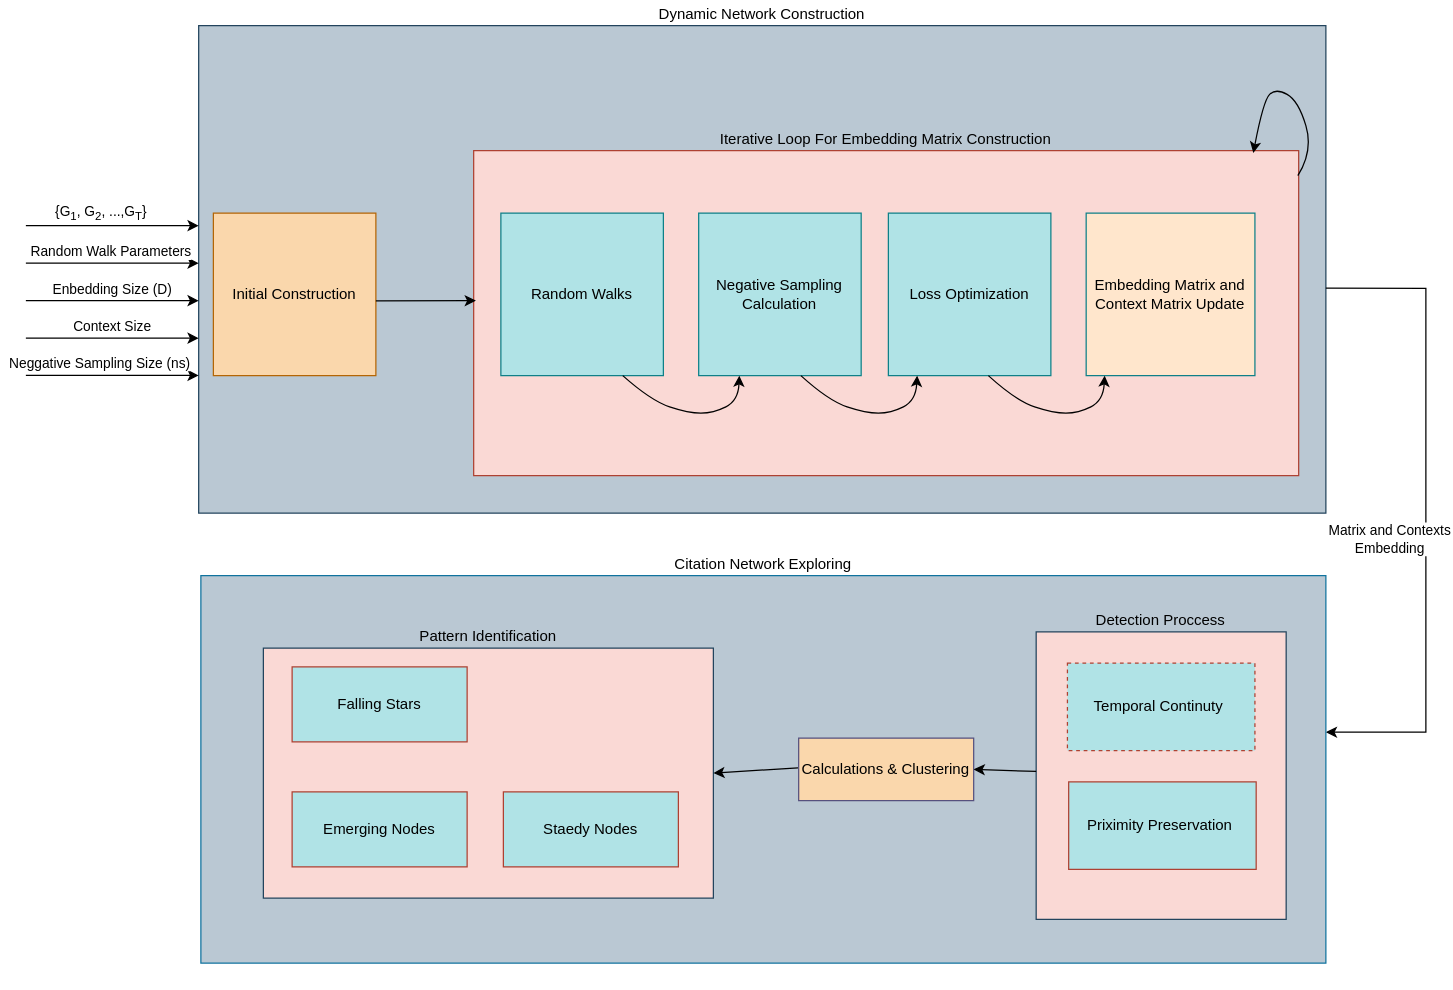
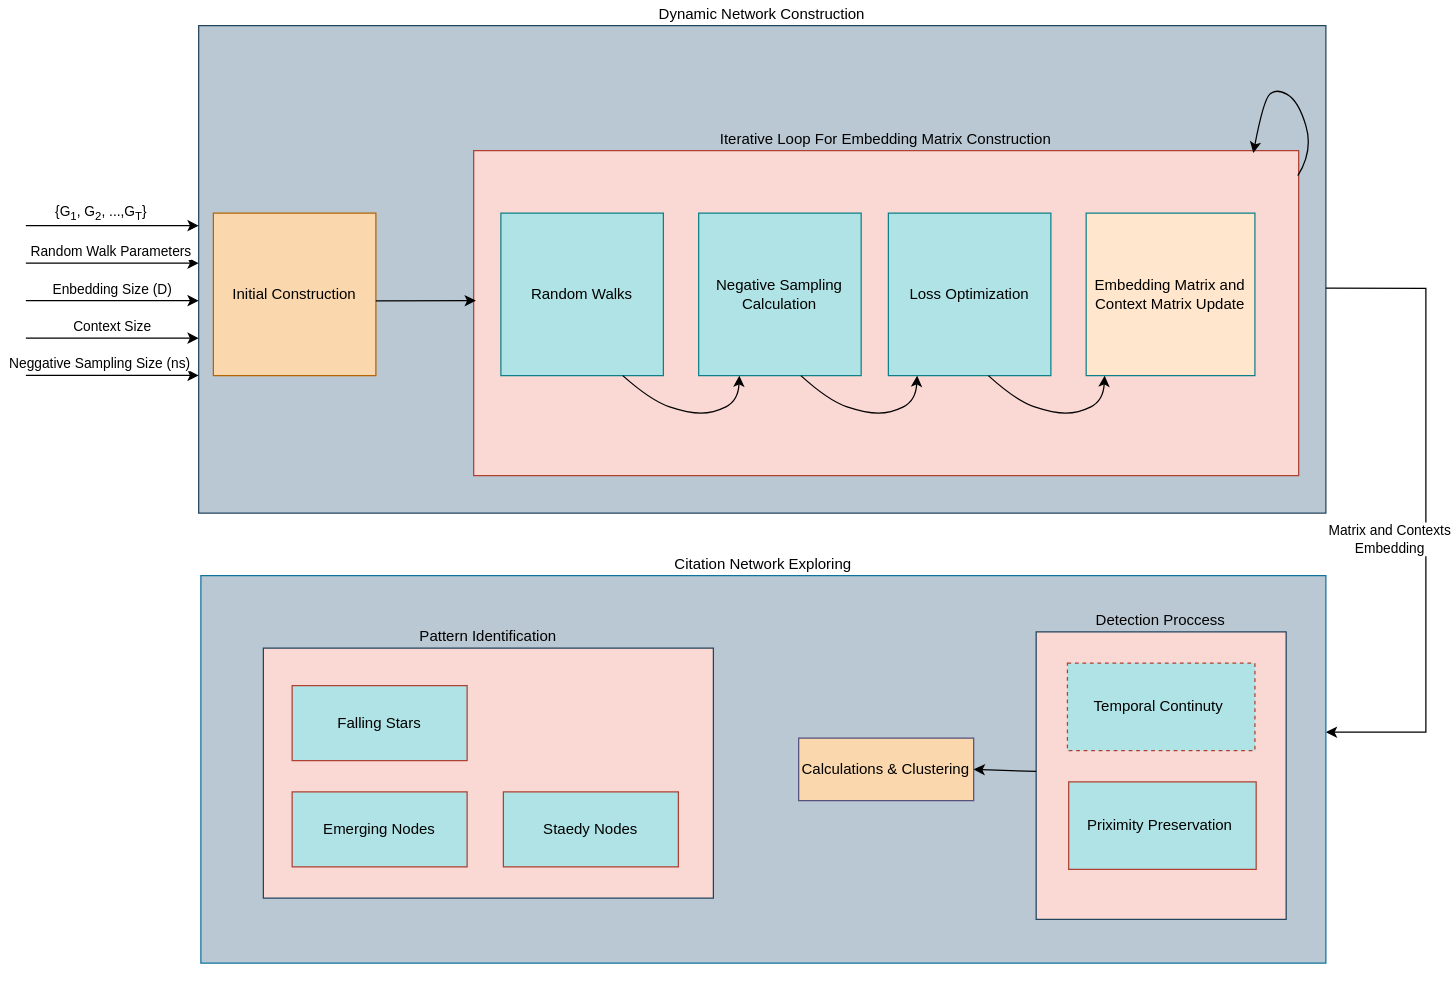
  <mxCell id="0" />
  <mxCell id="1" parent="0" />
  <mxCell id="2" value="Dynamic Network Construction" style="rounded=0;whiteSpace=wrap;html=1;labelPosition=center;verticalLabelPosition=top;align=center;verticalAlign=bottom;fillColor=#bac8d3;strokeColor=#23445d;" parent="1" vertex="1"><mxGeometry x="158.24" y="20" width="901.76" height="390" as="geometry" /></mxCell>
  <mxCell id="3" value="Iterative Loop For Embedding Matrix Construction" style="rounded=0;whiteSpace=wrap;html=1;labelPosition=center;verticalLabelPosition=top;align=center;verticalAlign=bottom;fillColor=#fad9d5;strokeColor=#ae4132;" parent="1" vertex="1"><mxGeometry x="378.24" y="120" width="660" height="260" as="geometry" /></mxCell>
  <mxCell id="4" value="Initial Construction" style="rounded=0;whiteSpace=wrap;html=1;fillColor=#fad7ac;strokeColor=#b46504;" parent="1" vertex="1"><mxGeometry x="170" y="170" width="130" height="130" as="geometry" /></mxCell>
  <mxCell id="5" value="Random Walks" style="rounded=0;whiteSpace=wrap;html=1;fillColor=#b0e3e6;strokeColor=#0e8088;" parent="1" vertex="1"><mxGeometry x="400" y="170" width="130" height="130" as="geometry" /></mxCell>
  <mxCell id="6" value="Negative Sampling Calculation" style="rounded=0;whiteSpace=wrap;html=1;fillColor=#b0e3e6;strokeColor=#0e8088;" parent="1" vertex="1"><mxGeometry x="558.24" y="170" width="130" height="130" as="geometry" /></mxCell>
  <mxCell id="7" value="" style="endArrow=classic;html=1;rounded=0;entryX=-0.002;entryY=0.308;entryDx=0;entryDy=0;entryPerimeter=0;" parent="1" edge="1"><mxGeometry width="50" height="50" relative="1" as="geometry"><mxPoint x="20" y="180.01" as="sourcePoint" /><mxPoint x="158.24" y="180" as="targetPoint" /></mxGeometry></mxCell>
  <mxCell id="8" value="&lt;span style=&quot;font-size:12.0pt;mso-bidi-font-size:11.0pt;line-height:107%;&lt;br/&gt;font-family:&amp;quot;Times New Roman&amp;quot;,serif;mso-ascii-theme-font:major-bidi;mso-fareast-font-family:&lt;br/&gt;Calibri;mso-hansi-theme-font:major-bidi;mso-bidi-font-family:Calibri;&lt;br/&gt;mso-font-kerning:0pt;mso-ligatures:none;mso-ansi-language:EN-US;mso-fareast-language:&lt;br/&gt;#0C00;mso-bidi-language:AR-SA&quot; lang=&quot;EN-US&quot;&gt;&lt;br/&gt; &lt;br/&gt; &lt;br/&gt;  &lt;br/&gt;  &lt;br/&gt;  &lt;br/&gt;  &lt;br/&gt;  &lt;br/&gt;  &lt;br/&gt;  &lt;br/&gt;  &lt;br/&gt;  &lt;br/&gt;  &lt;br/&gt;  &lt;br/&gt;  &lt;br/&gt; &lt;br/&gt; &lt;br/&gt; &lt;br/&gt;&lt;br/&gt; &lt;br/&gt;&lt;/span&gt;" style="edgeLabel;html=1;align=center;verticalAlign=middle;resizable=0;points=[];" parent="7" vertex="1" connectable="0"><mxGeometry x="-0.033" y="-1" relative="1" as="geometry"><mxPoint as="offset" /></mxGeometry></mxCell>
  <mxCell id="9" value="{G&lt;sub&gt;1&lt;/sub&gt;, G&lt;sub&gt;2&lt;/sub&gt;, ...,G&lt;sub&gt;T&lt;/sub&gt;}" style="edgeLabel;html=1;align=center;verticalAlign=middle;resizable=0;points=[];" parent="7" vertex="1" connectable="0"><mxGeometry x="-0.079" y="-1" relative="1" as="geometry"><mxPoint x="-5" y="-11" as="offset" /></mxGeometry></mxCell>
  <mxCell id="10" value="" style="endArrow=classic;html=1;rounded=0;entryX=-0.002;entryY=0.308;entryDx=0;entryDy=0;entryPerimeter=0;" parent="1" edge="1"><mxGeometry width="50" height="50" relative="1" as="geometry"><mxPoint x="20" y="210.01" as="sourcePoint" /><mxPoint x="158.24" y="210" as="targetPoint" /></mxGeometry></mxCell>
  <mxCell id="11" value="Random Walk Parameters" style="edgeLabel;html=1;align=center;verticalAlign=middle;resizable=0;points=[];" parent="10" vertex="1" connectable="0"><mxGeometry x="-0.189" y="2" relative="1" as="geometry"><mxPoint x="12" y="-8" as="offset" /></mxGeometry></mxCell>
  <mxCell id="12" value="" style="endArrow=classic;html=1;rounded=0;entryX=-0.002;entryY=0.308;entryDx=0;entryDy=0;entryPerimeter=0;" parent="1" edge="1"><mxGeometry width="50" height="50" relative="1" as="geometry"><mxPoint x="20" y="240.01" as="sourcePoint" /><mxPoint x="158.24" y="240" as="targetPoint" /></mxGeometry></mxCell>
  <mxCell id="13" value="Enbedding Size (D)" style="edgeLabel;html=1;align=center;verticalAlign=middle;resizable=0;points=[];" parent="12" vertex="1" connectable="0"><mxGeometry x="0.152" relative="1" as="geometry"><mxPoint x="-11" y="-10" as="offset" /></mxGeometry></mxCell>
  <mxCell id="14" value="" style="endArrow=classic;html=1;rounded=0;entryX=-0.002;entryY=0.308;entryDx=0;entryDy=0;entryPerimeter=0;" parent="1" edge="1"><mxGeometry width="50" height="50" relative="1" as="geometry"><mxPoint x="20" y="270.01" as="sourcePoint" /><mxPoint x="158.24" y="270" as="targetPoint" /></mxGeometry></mxCell>
  <mxCell id="15" value="Context Size" style="edgeLabel;html=1;align=center;verticalAlign=middle;resizable=0;points=[];" parent="14" vertex="1" connectable="0"><mxGeometry x="-0.421" y="-2" relative="1" as="geometry"><mxPoint x="28" y="-12" as="offset" /></mxGeometry></mxCell>
  <mxCell id="16" value="" style="endArrow=classic;html=1;rounded=0;entryX=-0.002;entryY=0.308;entryDx=0;entryDy=0;entryPerimeter=0;" parent="1" edge="1"><mxGeometry width="50" height="50" relative="1" as="geometry"><mxPoint x="20" y="299.81" as="sourcePoint" /><mxPoint x="158.24" y="299.8" as="targetPoint" /></mxGeometry></mxCell>
  <mxCell id="17" value="Neggative Sampling Size (ns)" style="edgeLabel;html=1;align=center;verticalAlign=middle;resizable=0;points=[];" parent="16" vertex="1" connectable="0"><mxGeometry x="0.036" y="2" relative="1" as="geometry"><mxPoint x="-13" y="-8" as="offset" /></mxGeometry></mxCell>
  <mxCell id="18" value="Loss Optimization" style="rounded=0;whiteSpace=wrap;html=1;fillColor=#b0e3e6;strokeColor=#0e8088;" parent="1" vertex="1"><mxGeometry x="710" y="170" width="130" height="130" as="geometry" /></mxCell>
  <mxCell id="19" value="Embedding Matrix and Context Matrix Update" style="rounded=0;whiteSpace=wrap;html=1;fillColor=#ffe6cc;strokeColor=#0e8088;" parent="1" vertex="1"><mxGeometry x="868.24" y="170" width="135" height="130" as="geometry" /></mxCell>
  <mxCell id="20" value="" style="endArrow=classic;html=1;rounded=0;exitX=1;exitY=0.54;exitDx=0;exitDy=0;exitPerimeter=0;" parent="1" source="4" edge="1"><mxGeometry width="50" height="50" relative="1" as="geometry"><mxPoint x="318.24" y="240.01" as="sourcePoint" /><mxPoint x="380" y="240" as="targetPoint" /></mxGeometry></mxCell>
  <mxCell id="21" value="&lt;span style=&quot;font-size:12.0pt;mso-bidi-font-size:11.0pt;line-height:107%;&lt;br/&gt;font-family:&amp;quot;Times New Roman&amp;quot;,serif;mso-ascii-theme-font:major-bidi;mso-fareast-font-family:&lt;br/&gt;Calibri;mso-hansi-theme-font:major-bidi;mso-bidi-font-family:Calibri;&lt;br/&gt;mso-font-kerning:0pt;mso-ligatures:none;mso-ansi-language:EN-US;mso-fareast-language:&lt;br/&gt;#0C00;mso-bidi-language:AR-SA&quot; lang=&quot;EN-US&quot;&gt;&lt;br/&gt; &lt;br/&gt; &lt;br/&gt;  &lt;br/&gt;  &lt;br/&gt;  &lt;br/&gt;  &lt;br/&gt;  &lt;br/&gt;  &lt;br/&gt;  &lt;br/&gt;  &lt;br/&gt;  &lt;br/&gt;  &lt;br/&gt;  &lt;br/&gt;  &lt;br/&gt; &lt;br/&gt; &lt;br/&gt; &lt;br/&gt;&lt;br/&gt; &lt;br/&gt;&lt;/span&gt;" style="edgeLabel;html=1;align=center;verticalAlign=middle;resizable=0;points=[];" parent="20" vertex="1" connectable="0"><mxGeometry x="-0.033" y="-1" relative="1" as="geometry"><mxPoint as="offset" /></mxGeometry></mxCell>
  <mxCell id="22" value="fixed Graphs" style="edgeLabel;html=1;align=center;verticalAlign=middle;resizable=0;points=[];fontColor=none;noLabel=1;" parent="20" vertex="1" connectable="0"><mxGeometry x="-0.079" y="-1" relative="1" as="geometry"><mxPoint x="-2" y="19" as="offset" /></mxGeometry></mxCell>
  <mxCell id="23" value="" style="curved=1;endArrow=classic;html=1;rounded=0;exitX=0.75;exitY=1;exitDx=0;exitDy=0;entryX=0.25;entryY=1;entryDx=0;entryDy=0;" parent="1" source="5" target="6" edge="1"><mxGeometry width="50" height="50" relative="1" as="geometry"><mxPoint x="515" y="350" as="sourcePoint" /><mxPoint x="565" y="300" as="targetPoint" /><Array as="points"><mxPoint x="520" y="320" /><mxPoint x="550" y="330" /><mxPoint x="570" y="330" /><mxPoint x="590" y="320" /></Array></mxGeometry></mxCell>
  <mxCell id="24" value="Node Walks Sequences" style="edgeLabel;html=1;align=center;verticalAlign=middle;resizable=0;points=[];fontColor=none;noLabel=1;" parent="23" vertex="1" connectable="0"><mxGeometry x="0.212" y="-1" relative="1" as="geometry"><mxPoint x="-5" y="9" as="offset" /></mxGeometry></mxCell>
  <mxCell id="25" value="" style="curved=1;endArrow=classic;html=1;rounded=0;exitX=0.75;exitY=1;exitDx=0;exitDy=0;entryX=0.25;entryY=1;entryDx=0;entryDy=0;" parent="1" edge="1"><mxGeometry width="50" height="50" relative="1" as="geometry"><mxPoint x="640" y="300" as="sourcePoint" /><mxPoint x="733" y="300" as="targetPoint" /><Array as="points"><mxPoint x="662" y="320" /><mxPoint x="692" y="330" /><mxPoint x="712" y="330" /><mxPoint x="732" y="320" /></Array></mxGeometry></mxCell>
  <mxCell id="26" value="Loss Values" style="edgeLabel;html=1;align=center;verticalAlign=middle;resizable=0;points=[];fontColor=none;noLabel=1;" parent="25" vertex="1" connectable="0"><mxGeometry x="-0.18" relative="1" as="geometry"><mxPoint x="18" y="13" as="offset" /></mxGeometry></mxCell>
  <mxCell id="27" value="" style="curved=1;endArrow=classic;html=1;rounded=0;exitX=0.75;exitY=1;exitDx=0;exitDy=0;entryX=0.25;entryY=1;entryDx=0;entryDy=0;" parent="1" edge="1"><mxGeometry width="50" height="50" relative="1" as="geometry"><mxPoint x="790" y="300" as="sourcePoint" /><mxPoint x="883" y="300" as="targetPoint" /><Array as="points"><mxPoint x="812" y="320" /><mxPoint x="842" y="330" /><mxPoint x="862" y="330" /><mxPoint x="882" y="320" /></Array></mxGeometry></mxCell>
  <mxCell id="28" value="Updated Loss Values" style="edgeLabel;html=1;align=center;verticalAlign=middle;resizable=0;points=[];fontColor=none;noLabel=1;" parent="27" vertex="1" connectable="0"><mxGeometry x="-0.069" y="2" relative="1" as="geometry"><mxPoint x="1" y="23" as="offset" /></mxGeometry></mxCell>
  <mxCell id="29" value="" style="endArrow=classic;html=1;rounded=0;exitX=1;exitY=0.54;exitDx=0;exitDy=0;exitPerimeter=0;" parent="1" edge="1"><mxGeometry width="50" height="50" relative="1" as="geometry"><mxPoint x="1060" y="230" as="sourcePoint" /><mxPoint x="1060" y="585.24" as="targetPoint" /><Array as="points"><mxPoint x="1140" y="230.24" /><mxPoint x="1140" y="585.24" /></Array></mxGeometry></mxCell>
  <mxCell id="30" value="&lt;span style=&quot;font-size:12.0pt;mso-bidi-font-size:11.0pt;line-height:107%;&lt;br/&gt;font-family:&amp;quot;Times New Roman&amp;quot;,serif;mso-ascii-theme-font:major-bidi;mso-fareast-font-family:&lt;br/&gt;Calibri;mso-hansi-theme-font:major-bidi;mso-bidi-font-family:Calibri;&lt;br/&gt;mso-font-kerning:0pt;mso-ligatures:none;mso-ansi-language:EN-US;mso-fareast-language:&lt;br/&gt;#0C00;mso-bidi-language:AR-SA&quot; lang=&quot;EN-US&quot;&gt;&lt;br/&gt; &lt;br/&gt; &lt;br/&gt;  &lt;br/&gt;  &lt;br/&gt;  &lt;br/&gt;  &lt;br/&gt;  &lt;br/&gt;  &lt;br/&gt;  &lt;br/&gt;  &lt;br/&gt;  &lt;br/&gt;  &lt;br/&gt;  &lt;br/&gt;  &lt;br/&gt; &lt;br/&gt; &lt;br/&gt; &lt;br/&gt;&lt;br/&gt; &lt;br/&gt;&lt;/span&gt;" style="edgeLabel;html=1;align=center;verticalAlign=middle;resizable=0;points=[];" parent="29" vertex="1" connectable="0"><mxGeometry x="-0.033" y="-1" relative="1" as="geometry"><mxPoint as="offset" /></mxGeometry></mxCell>
  <mxCell id="31" value="Matrix and Contexts&lt;br&gt;Embedding" style="edgeLabel;html=1;align=center;verticalAlign=middle;resizable=0;points=[];" parent="29" vertex="1" connectable="0"><mxGeometry x="-0.079" y="-1" relative="1" as="geometry"><mxPoint x="-29" y="43" as="offset" /></mxGeometry></mxCell>
  <mxCell id="32" value="" style="curved=1;endArrow=classic;html=1;rounded=0;exitX=0.999;exitY=0.077;exitDx=0;exitDy=0;entryX=0.945;entryY=0.007;entryDx=0;entryDy=0;entryPerimeter=0;exitPerimeter=0;" parent="1" source="3" target="3" edge="1"><mxGeometry width="50" height="50" relative="1" as="geometry"><mxPoint x="940" y="50" as="sourcePoint" /><mxPoint x="1033" y="50" as="targetPoint" /><Array as="points"><mxPoint x="1050" y="120" /><mxPoint x="1038" y="80" /><mxPoint x="1020" y="70" /><mxPoint x="1010" y="80" /></Array></mxGeometry></mxCell>
  <mxCell id="33" value="For each Graph" style="edgeLabel;html=1;align=center;verticalAlign=middle;resizable=0;points=[];fontColor=none;noLabel=1;" parent="32" vertex="1" connectable="0"><mxGeometry x="-0.069" y="2" relative="1" as="geometry"><mxPoint x="-54" y="-30" as="offset" /></mxGeometry></mxCell>
  <mxCell id="34" value="Citation Network Exploring" style="rounded=0;whiteSpace=wrap;html=1;fillColor=#bac8d3;strokeColor=#10739e;labelPosition=center;verticalLabelPosition=top;align=center;verticalAlign=bottom;" parent="1" vertex="1"><mxGeometry x="160" y="460" width="900" height="310" as="geometry" /></mxCell>
  <mxCell id="35" value="Detection Proccess" style="rounded=0;whiteSpace=wrap;html=1;labelPosition=center;verticalLabelPosition=top;align=center;verticalAlign=bottom;fillColor=#fad9d5;strokeColor=#23445d;" parent="1" vertex="1"><mxGeometry x="828.24" y="505" width="200" height="230" as="geometry" /></mxCell>
  <mxCell id="36" value="Priximity Preservation&amp;nbsp;" style="rounded=0;whiteSpace=wrap;html=1;fillColor=#b0e3e6;strokeColor=#ae4132;" parent="1" vertex="1"><mxGeometry x="854.24" y="625" width="150" height="70" as="geometry" /></mxCell>
  <mxCell id="37" value="Temporal Continuty&amp;nbsp;" style="rounded=0;whiteSpace=wrap;html=1;fillColor=#b0e3e6;strokeColor=#ae4132;dashed=1;" parent="1" vertex="1"><mxGeometry x="853.24" y="530" width="150" height="70" as="geometry" /></mxCell>
  <mxCell id="38" value="Calculations &amp;amp; Clustering" style="rounded=0;whiteSpace=wrap;html=1;fillColor=#fad7ac;strokeColor=#56517e;" parent="1" vertex="1"><mxGeometry x="638.24" y="590" width="140" height="50" as="geometry" /></mxCell>
  <mxCell id="39" value="Pattern Identification" style="rounded=0;whiteSpace=wrap;html=1;labelPosition=center;verticalLabelPosition=top;align=center;verticalAlign=bottom;fillColor=#fad9d5;strokeColor=#23445d;" parent="1" vertex="1"><mxGeometry x="210" y="518" width="360" height="200" as="geometry" /></mxCell>
- <mxCell id="40" value="Falling Stars" style="rounded=0;whiteSpace=wrap;html=1;fillColor=#b0e3e6;strokeColor=#ae4132;" parent="1" vertex="1"><mxGeometry x="233" y="533" width="140" height="60" as="geometry" /></mxCell>
+ <mxCell id="40" value="Falling Stars" style="rounded=0;whiteSpace=wrap;html=1;fillColor=#b0e3e6;strokeColor=#ae4132;" parent="1" vertex="1"><mxGeometry x="233" y="548" width="140" height="60" as="geometry" /></mxCell>
  <mxCell id="41" value="Emerging Nodes" style="rounded=0;whiteSpace=wrap;html=1;fillColor=#b0e3e6;strokeColor=#ae4132;" parent="1" vertex="1"><mxGeometry x="233" y="633" width="140" height="60" as="geometry" /></mxCell>
  <mxCell id="42" value="Staedy Nodes" style="rounded=0;whiteSpace=wrap;html=1;fillColor=#b0e3e6;strokeColor=#ae4132;" parent="1" vertex="1"><mxGeometry x="402" y="633" width="140" height="60" as="geometry" /></mxCell>
  <mxCell id="43" value="" style="endArrow=classic;html=1;rounded=0;entryX=1;entryY=0.5;entryDx=0;entryDy=0;" parent="1" source="35" target="38" edge="1"><mxGeometry width="50" height="50" relative="1" as="geometry"><mxPoint x="700" y="710" as="sourcePoint" /><mxPoint x="750" y="660" as="targetPoint" /></mxGeometry></mxCell>
- <mxCell id="44" value="" style="endArrow=classic;html=1;rounded=0;entryX=1;entryY=0.5;entryDx=0;entryDy=0;exitX=-0.004;exitY=0.476;exitDx=0;exitDy=0;exitPerimeter=0;" parent="1" source="38" target="39" edge="1"><mxGeometry width="50" height="50" relative="1" as="geometry"><mxPoint x="640" y="620" as="sourcePoint" /><mxPoint x="588.24" y="619.66" as="targetPoint" /></mxGeometry></mxCell>
